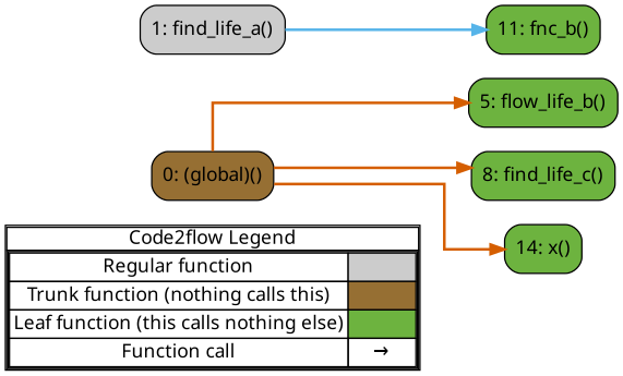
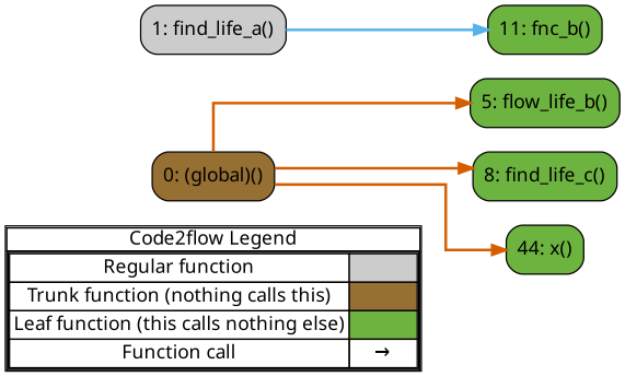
  digraph {
    concentrate=true
    fontname="Noto Sans"
    rankdir=LR
    splines=ortho
    node [fontname="Noto Sans" shape=rect fillcolor="#6db33f" style="rounded,filled"]
    edge [color="#D55E00" fontname="Noto Sans" penwidth=2]
    n1 [label=<         <table cellspacing="0" cellpadding="0" border="1"><tr><td>Code2flow Legend</td></tr><tr><td>         <table cellspacing="0">         <tr><td>Regular function</td><td width="50px" bgcolor='#cccccc'></td></tr>         <tr><td>Trunk function (nothing calls this)</td><td bgcolor='#966F33'></td></tr>         <tr><td>Leaf function (this calls nothing else)</td><td bgcolor='#6db33f'></td></tr>         <tr><td>Function call</td><td><font color='black'>&#8594;</font></td></tr>         </table></td></tr></table>         > margin=0 shape=none fillcolor="" style=""]
    n2 [fillcolor="#966F33" label="0: (global)()"]
    n3 [fillcolor="#cccccc" label="1: find_life_a()"]
    n4 [label="5: flow_life_b()"]
    n5 [label="8: find_life_c()"]
    n6 [label="11: fnc_b()"]
-   n7 [label="14: x()"]
+   n7 [label="44: x()"]
    subgraph sub_1 {
      label=legend
      rank=min
      n1
    }
    subgraph sub_2 {
      label="File: code2flow"
      style=dotted
      n2
      n3
      n4
      n5
      n6
      n7
    }
    n2 -> n4
    n2 -> n5
    n2 -> n7
    n3 -> n6 [color="#56B4E9"]
  }
